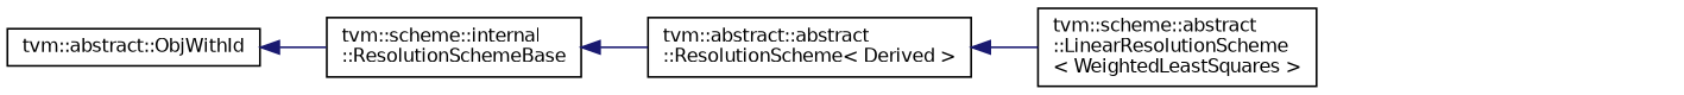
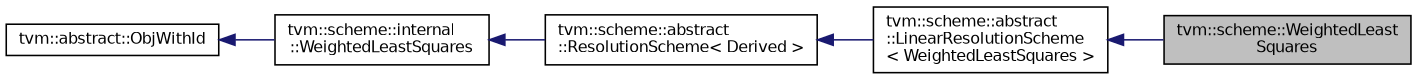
  digraph {
    rankdir=LR
    node [color=black fillcolor=white fontname=Helvetica fontsize=10 shape=record style=filled]
    edge [color=midnightblue dir=back fontname=Helvetica fontsize=10 labelfontname=Helvetica labelfontsize=10 style=solid]
+   n1 [fillcolor=grey75 fontcolor=black height=0.2 label="tvm::scheme::WeightedLeast\lSquares" width=0.4]
    n2 [height=0.2 label="tvm::scheme::abstract\l::LinearResolutionScheme\l\< WeightedLeastSquares \>" width=0.4]
-   n3 [height=0.2 label="tvm::abstract::abstract\l::ResolutionScheme\< Derived \>" width=0.4]
-   n4 [height=0.2 label="tvm::scheme::internal\l::ResolutionSchemeBase" width=0.4]
+   n3 [height=0.2 label="tvm::scheme::abstract\l::ResolutionScheme\< Derived \>" width=0.4]
+   n4 [height=0.2 label="tvm::scheme::internal\l::WeightedLeastSquares" width=0.4]
    n5 [height=0.2 label="tvm::abstract::ObjWithId" width=0.4]
+   n2 -> n1
    n3 -> n2
    n4 -> n3
    n5 -> n4
  }
